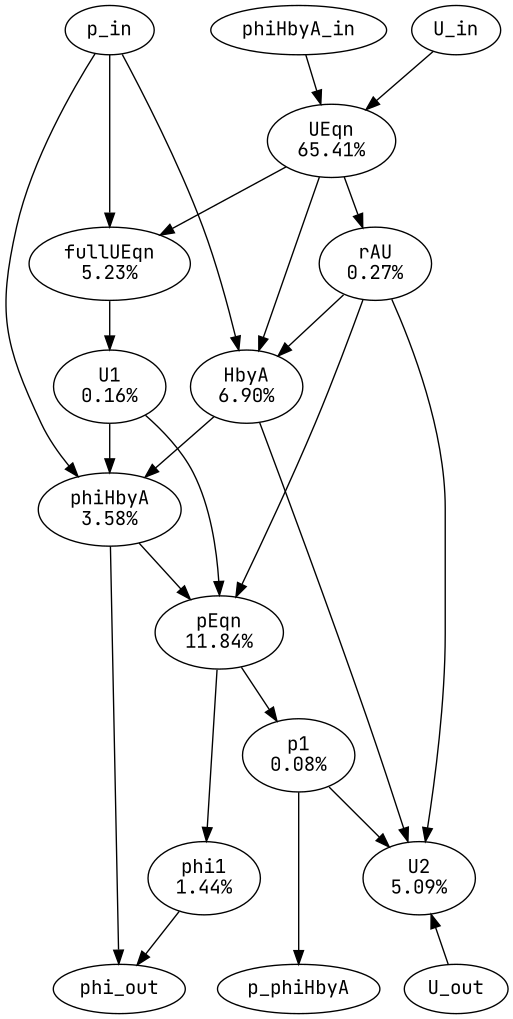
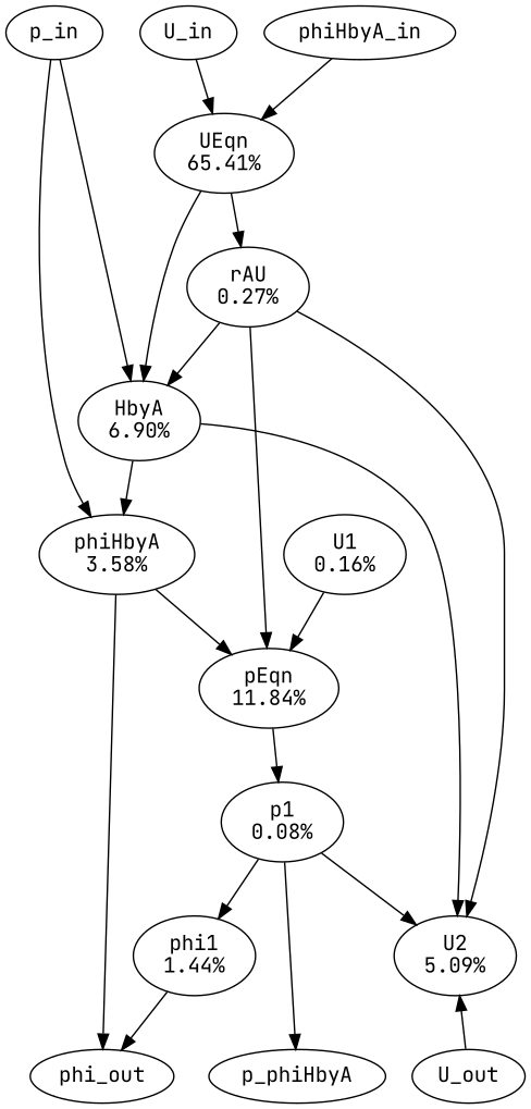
  digraph {
    fontname="JetBrains Mono"
    node [fontname="JetBrains Mono"]
    edge [fontname="JetBrains Mono"]
    U_in
    p_in
    n3 [label=phiHbyA_in]
    U_out
    n5 [label=p_phiHbyA]
    phi_out
    n7 [label="UEqn\n65.41%"]
-   n8 [label="fullUEqn\n5.23%"]
    n9 [label="HbyA\n6.90%"]
    n10 [label="phiHbyA\n3.58%"]
    n11 [label="U2\n5.09%"]
    n12 [label="rAU\n0.27%"]
    n13 [label="U1\n0.16%"]
    n14 [label="pEqn\n11.84%"]
    n15 [label="phi1\n1.44%"]
    n16 [label="p1\n0.08%"]
    subgraph sub_1 {
      rank=min
      U_in
      p_in
      n3
    }
    subgraph sub_2 {
      rank=max
      U_out
      n5
      phi_out
    }
    U_in -> n7
-   p_in -> n8
    p_in -> n9
    p_in -> n10
    n3 -> n7
    U_out -> n11
-   n7 -> n8
    n7 -> n9
    n7 -> n12
-   n8 -> n13
    n9 -> n10
    n9 -> n11
    n10 -> phi_out
    n10 -> n14
    n12 -> n9
    n12 -> n11
    n12 -> n14
-   n13 -> n10
    n13 -> n14
-   n14 -> n15
+   n16 -> n15
    n14 -> n16
    n15 -> phi_out
    n16 -> n5
    n16 -> n11
  }
